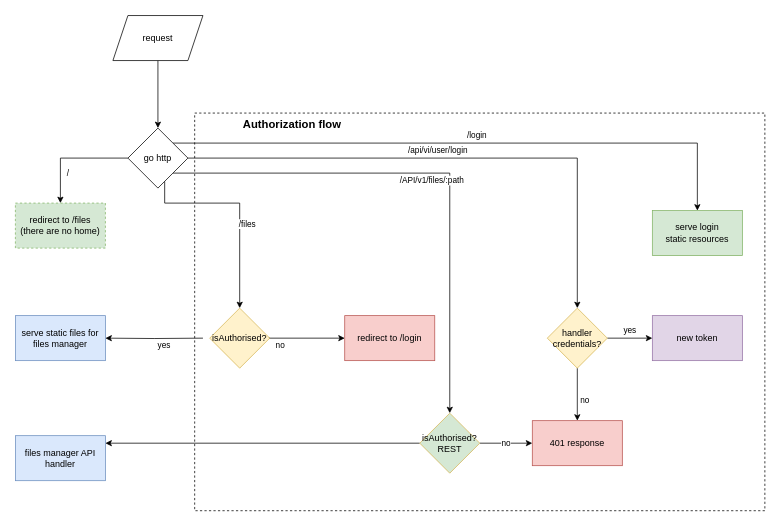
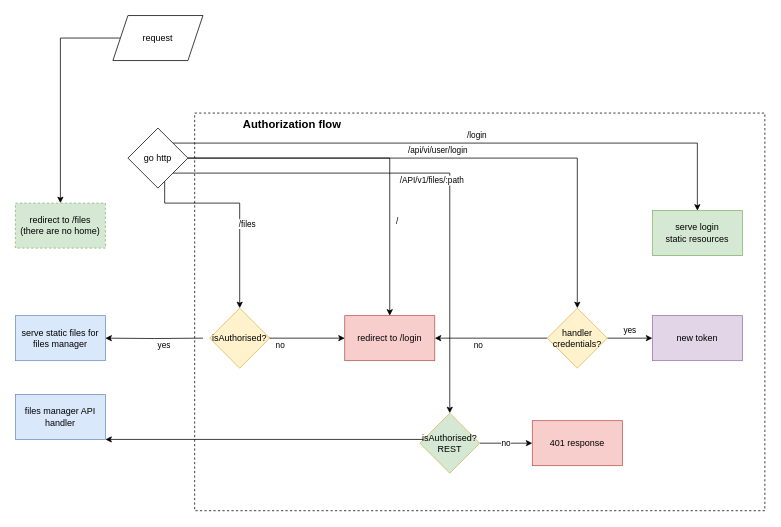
  <mxCell id="0" />
  <mxCell id="1" parent="0" />
  <mxCell id="2" value="" style="rounded=0;whiteSpace=wrap;html=1;dashed=1;" vertex="1" parent="1"><mxGeometry x="259" y="150" width="760" height="530" as="geometry" /></mxCell>
- <mxCell id="3" style="edgeStyle=orthogonalEdgeStyle;rounded=0;orthogonalLoop=1;jettySize=auto;html=1;" edge="1" parent="1" source="4" target="9"><mxGeometry relative="1" as="geometry" /></mxCell>
+ <mxCell id="3" style="edgeStyle=orthogonalEdgeStyle;rounded=0;orthogonalLoop=1;jettySize=auto;html=1;" edge="1" parent="1" source="4" target="10"><mxGeometry relative="1" as="geometry" /></mxCell>
  <mxCell id="4" value="request" style="shape=parallelogram;perimeter=parallelogramPerimeter;whiteSpace=wrap;html=1;fixedSize=1;" vertex="1" parent="1"><mxGeometry x="150" y="20" width="120" height="60" as="geometry" /></mxCell>
  <mxCell id="5" value="&lt;div&gt;/login&lt;/div&gt;" style="edgeStyle=orthogonalEdgeStyle;rounded=0;orthogonalLoop=1;jettySize=auto;html=1;entryX=0.5;entryY=0;entryDx=0;entryDy=0;" edge="1" parent="1" source="9" target="11"><mxGeometry x="0.026" y="10" relative="1" as="geometry"><mxPoint x="779" y="210" as="targetPoint" /><Array as="points"><mxPoint x="929" y="190" /></Array><mxPoint as="offset" /></mxGeometry></mxCell>
  <mxCell id="6" value="&lt;div&gt;/API/v1/files/:path&lt;/div&gt;" style="edgeStyle=orthogonalEdgeStyle;rounded=0;orthogonalLoop=1;jettySize=auto;html=1;entryX=0.5;entryY=0;entryDx=0;entryDy=0;" edge="1" parent="1" source="9" target="15"><mxGeometry y="-10" relative="1" as="geometry"><mxPoint x="429" y="440" as="targetPoint" /><Array as="points"><mxPoint x="599" y="230" /></Array><mxPoint as="offset" /></mxGeometry></mxCell>
  <mxCell id="7" value="&lt;div&gt;/files&lt;/div&gt;" style="edgeStyle=orthogonalEdgeStyle;rounded=0;orthogonalLoop=1;jettySize=auto;html=1;entryX=0.5;entryY=0;entryDx=0;entryDy=0;" edge="1" parent="1" source="9" target="22"><mxGeometry x="0.167" y="10" relative="1" as="geometry"><mxPoint x="429" y="500" as="targetPoint" /><Array as="points"><mxPoint x="219" y="270" /><mxPoint x="319" y="270" /></Array><mxPoint as="offset" /></mxGeometry></mxCell>
- <mxCell id="8" value="/" style="edgeStyle=orthogonalEdgeStyle;rounded=0;orthogonalLoop=1;jettySize=auto;html=1;" edge="1" parent="1" source="9" target="10"><mxGeometry x="0.474" y="10" relative="1" as="geometry"><mxPoint as="offset" /></mxGeometry></mxCell>
+ <mxCell id="8" value="/" style="edgeStyle=orthogonalEdgeStyle;rounded=0;orthogonalLoop=1;jettySize=auto;html=1;" edge="1" parent="1" source="9" target="24"><mxGeometry x="0.474" y="10" relative="1" as="geometry"><mxPoint as="offset" /></mxGeometry></mxCell>
  <mxCell id="9" value="go http" style="rhombus;whiteSpace=wrap;html=1;" vertex="1" parent="1"><mxGeometry x="170" y="170" width="80" height="80" as="geometry" /></mxCell>
  <mxCell id="10" value="&lt;div&gt;redirect to /files&lt;/div&gt;&lt;div&gt;(there are no home)&lt;br&gt;&lt;/div&gt;" style="whiteSpace=wrap;html=1;fillColor=#d5e8d4;strokeColor=#82b366;dashed=1;" vertex="1" parent="1"><mxGeometry x="20" y="270" width="120" height="60" as="geometry" /></mxCell>
  <mxCell id="11" value="&lt;div&gt;serve login&lt;/div&gt;&lt;div&gt;static resources&lt;/div&gt;" style="whiteSpace=wrap;html=1;fillColor=#d5e8d4;strokeColor=#82b366;" vertex="1" parent="1"><mxGeometry x="869" y="280" width="120" height="60" as="geometry" /></mxCell>
  <mxCell id="12" value="/api/vi/user/login" style="edgeStyle=orthogonalEdgeStyle;rounded=0;orthogonalLoop=1;jettySize=auto;html=1;" edge="1" parent="1" source="9" target="18"><mxGeometry x="-0.073" y="10" relative="1" as="geometry"><mxPoint x="809" y="330" as="targetPoint" /><Array as="points"><mxPoint x="769" y="210" /></Array><mxPoint as="offset" /></mxGeometry></mxCell>
  <mxCell id="13" value="no" style="edgeStyle=orthogonalEdgeStyle;rounded=0;orthogonalLoop=1;jettySize=auto;html=1;entryX=0;entryY=0.5;entryDx=0;entryDy=0;" edge="1" parent="1" source="15"><mxGeometry relative="1" as="geometry"><mxPoint x="709" y="590" as="targetPoint" /></mxGeometry></mxCell>
  <mxCell id="14" value="" style="edgeStyle=orthogonalEdgeStyle;rounded=0;orthogonalLoop=1;jettySize=auto;html=1;" edge="1" parent="1" source="15" target="26"><mxGeometry relative="1" as="geometry"><Array as="points"><mxPoint x="599" y="620" /></Array></mxGeometry></mxCell>
  <mxCell id="15" value="&lt;div&gt;isAuthorised?&lt;/div&gt;&lt;div&gt;REST&lt;br&gt;&lt;/div&gt;" style="rhombus;whiteSpace=wrap;html=1;fillColor=#d5e8d4;strokeColor=#d6b656;" vertex="1" parent="1"><mxGeometry x="559" y="550" width="80" height="80" as="geometry" /></mxCell>
- <mxCell id="16" value="no" style="edgeStyle=orthogonalEdgeStyle;rounded=0;orthogonalLoop=1;jettySize=auto;html=1;entryX=0.5;entryY=0;entryDx=0;entryDy=0;" edge="1" parent="1" source="18" target="25"><mxGeometry x="0.226" y="10" relative="1" as="geometry"><mxPoint x="768.96" y="538.98" as="targetPoint" /><mxPoint as="offset" /></mxGeometry></mxCell>
+ <mxCell id="16" value="no" style="edgeStyle=orthogonalEdgeStyle;rounded=0;orthogonalLoop=1;jettySize=auto;html=1;" edge="1" parent="1" source="18" target="24"><mxGeometry x="0.226" y="10" relative="1" as="geometry"><mxPoint x="768.96" y="538.98" as="targetPoint" /><mxPoint as="offset" /></mxGeometry></mxCell>
  <mxCell id="17" value="yes" style="edgeStyle=orthogonalEdgeStyle;rounded=0;orthogonalLoop=1;jettySize=auto;html=1;" edge="1" parent="1" source="18" target="19"><mxGeometry y="10" relative="1" as="geometry"><mxPoint as="offset" /></mxGeometry></mxCell>
  <mxCell id="18" value="&lt;div&gt;handler&lt;/div&gt;&lt;div&gt;credentials?&lt;br&gt;&lt;/div&gt;" style="rhombus;whiteSpace=wrap;html=1;fillColor=#fff2cc;strokeColor=#d6b656;" vertex="1" parent="1"><mxGeometry x="729" y="410" width="80" height="80" as="geometry" /></mxCell>
  <mxCell id="19" value="new token" style="whiteSpace=wrap;html=1;fillColor=#e1d5e7;strokeColor=#9673a6;" vertex="1" parent="1"><mxGeometry x="869" y="420" width="120" height="60" as="geometry" /></mxCell>
  <mxCell id="20" value="yes" style="edgeStyle=orthogonalEdgeStyle;rounded=0;orthogonalLoop=1;jettySize=auto;html=1;" edge="1" parent="1" target="23"><mxGeometry x="-0.2" y="10" relative="1" as="geometry"><mxPoint x="120" y="480" as="targetPoint" /><mxPoint x="270" y="450" as="sourcePoint" /><mxPoint as="offset" /></mxGeometry></mxCell>
  <mxCell id="21" value="no" style="edgeStyle=orthogonalEdgeStyle;rounded=0;orthogonalLoop=1;jettySize=auto;html=1;exitX=1;exitY=0.5;exitDx=0;exitDy=0;" edge="1" parent="1" source="22" target="24"><mxGeometry x="-0.231" y="-10" relative="1" as="geometry"><mxPoint x="229" y="560" as="sourcePoint" /><Array as="points"><mxPoint x="339" y="450" /><mxPoint x="339" y="450" /></Array><mxPoint as="offset" /></mxGeometry></mxCell>
  <mxCell id="22" value="&lt;div&gt;isAuthorised?&lt;/div&gt;" style="rhombus;whiteSpace=wrap;html=1;fillColor=#fff2cc;strokeColor=#d6b656;" vertex="1" parent="1"><mxGeometry x="279" y="410" width="80" height="80" as="geometry" /></mxCell>
  <mxCell id="23" value="serve static files for files manager" style="whiteSpace=wrap;html=1;fillColor=#dae8fc;strokeColor=#6c8ebf;" vertex="1" parent="1"><mxGeometry x="20" y="420" width="120" height="60" as="geometry" /></mxCell>
  <mxCell id="24" value="redirect to /login" style="whiteSpace=wrap;html=1;fillColor=#f8cecc;strokeColor=#b85450;" vertex="1" parent="1"><mxGeometry x="459" y="420" width="120" height="60" as="geometry" /></mxCell>
  <mxCell id="25" value="401 response" style="rounded=0;whiteSpace=wrap;html=1;fillColor=#f8cecc;strokeColor=#b85450;" vertex="1" parent="1"><mxGeometry x="709" y="560" width="120" height="60" as="geometry" /></mxCell>
- <mxCell id="26" value="files manager API handler" style="whiteSpace=wrap;html=1;fillColor=#dae8fc;strokeColor=#6c8ebf;" vertex="1" parent="1"><mxGeometry x="20" y="580" width="120" height="60" as="geometry" /></mxCell>
+ <mxCell id="26" value="files manager API handler" style="whiteSpace=wrap;html=1;fillColor=#dae8fc;strokeColor=#6c8ebf;" vertex="1" parent="1"><mxGeometry x="20" y="525" width="120" height="60" as="geometry" /></mxCell>
  <mxCell id="27" value="Authorization flow" style="text;html=1;strokeColor=none;fillColor=none;align=center;verticalAlign=middle;whiteSpace=wrap;rounded=0;dashed=1;fontStyle=1;fontSize=15;" vertex="1" parent="1"><mxGeometry x="309" y="150" width="160" height="30" as="geometry" /></mxCell>
